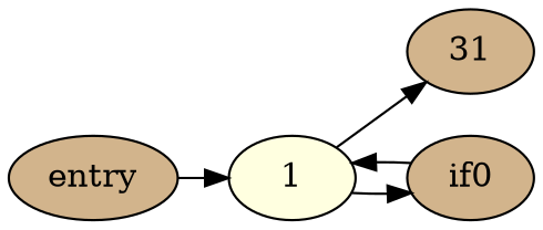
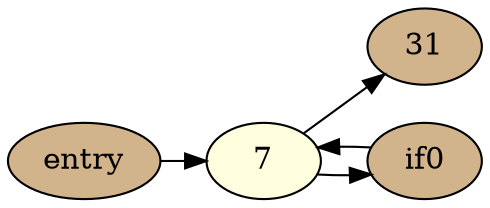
  digraph {
    rankdir=LR
    ranksep=0.3
    node [fillcolor=tan style=filled]
    n1 [label=entry]
-   1 [fillcolor=lightyellow]
+   1 [fillcolor=lightyellow label=7]
    n3 [label=31]
    if0
    n1 -> 1
    1 -> n3
    1 -> if0
    if0 -> 1
  }
